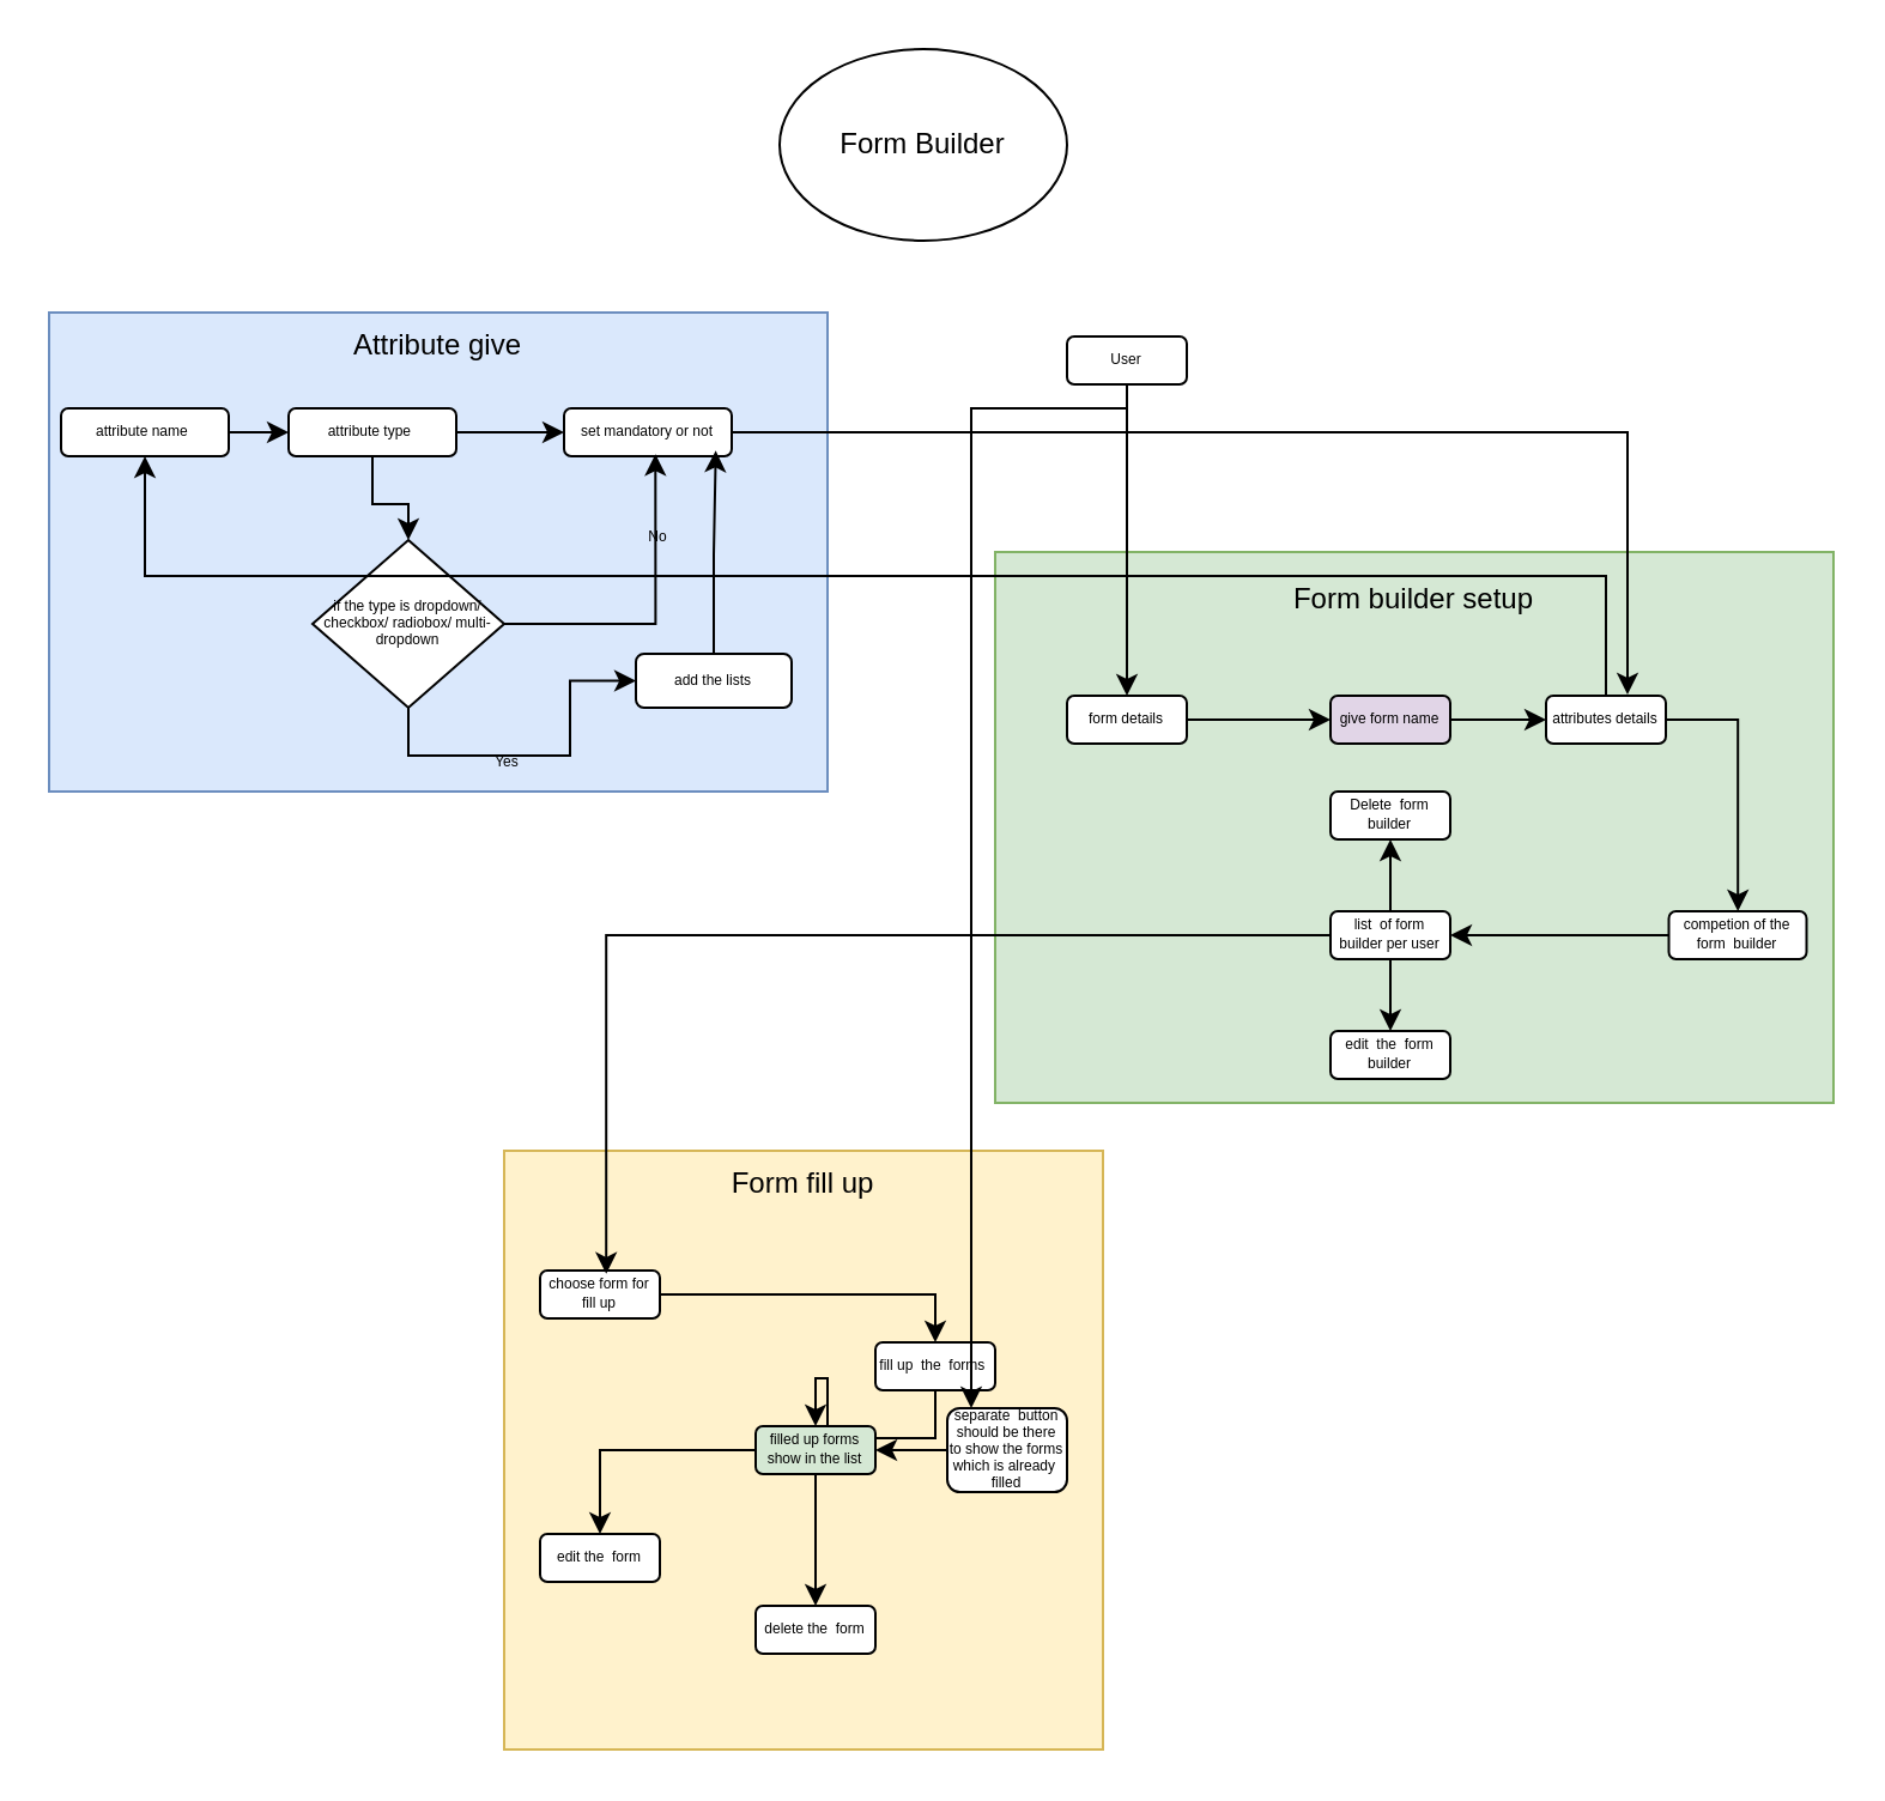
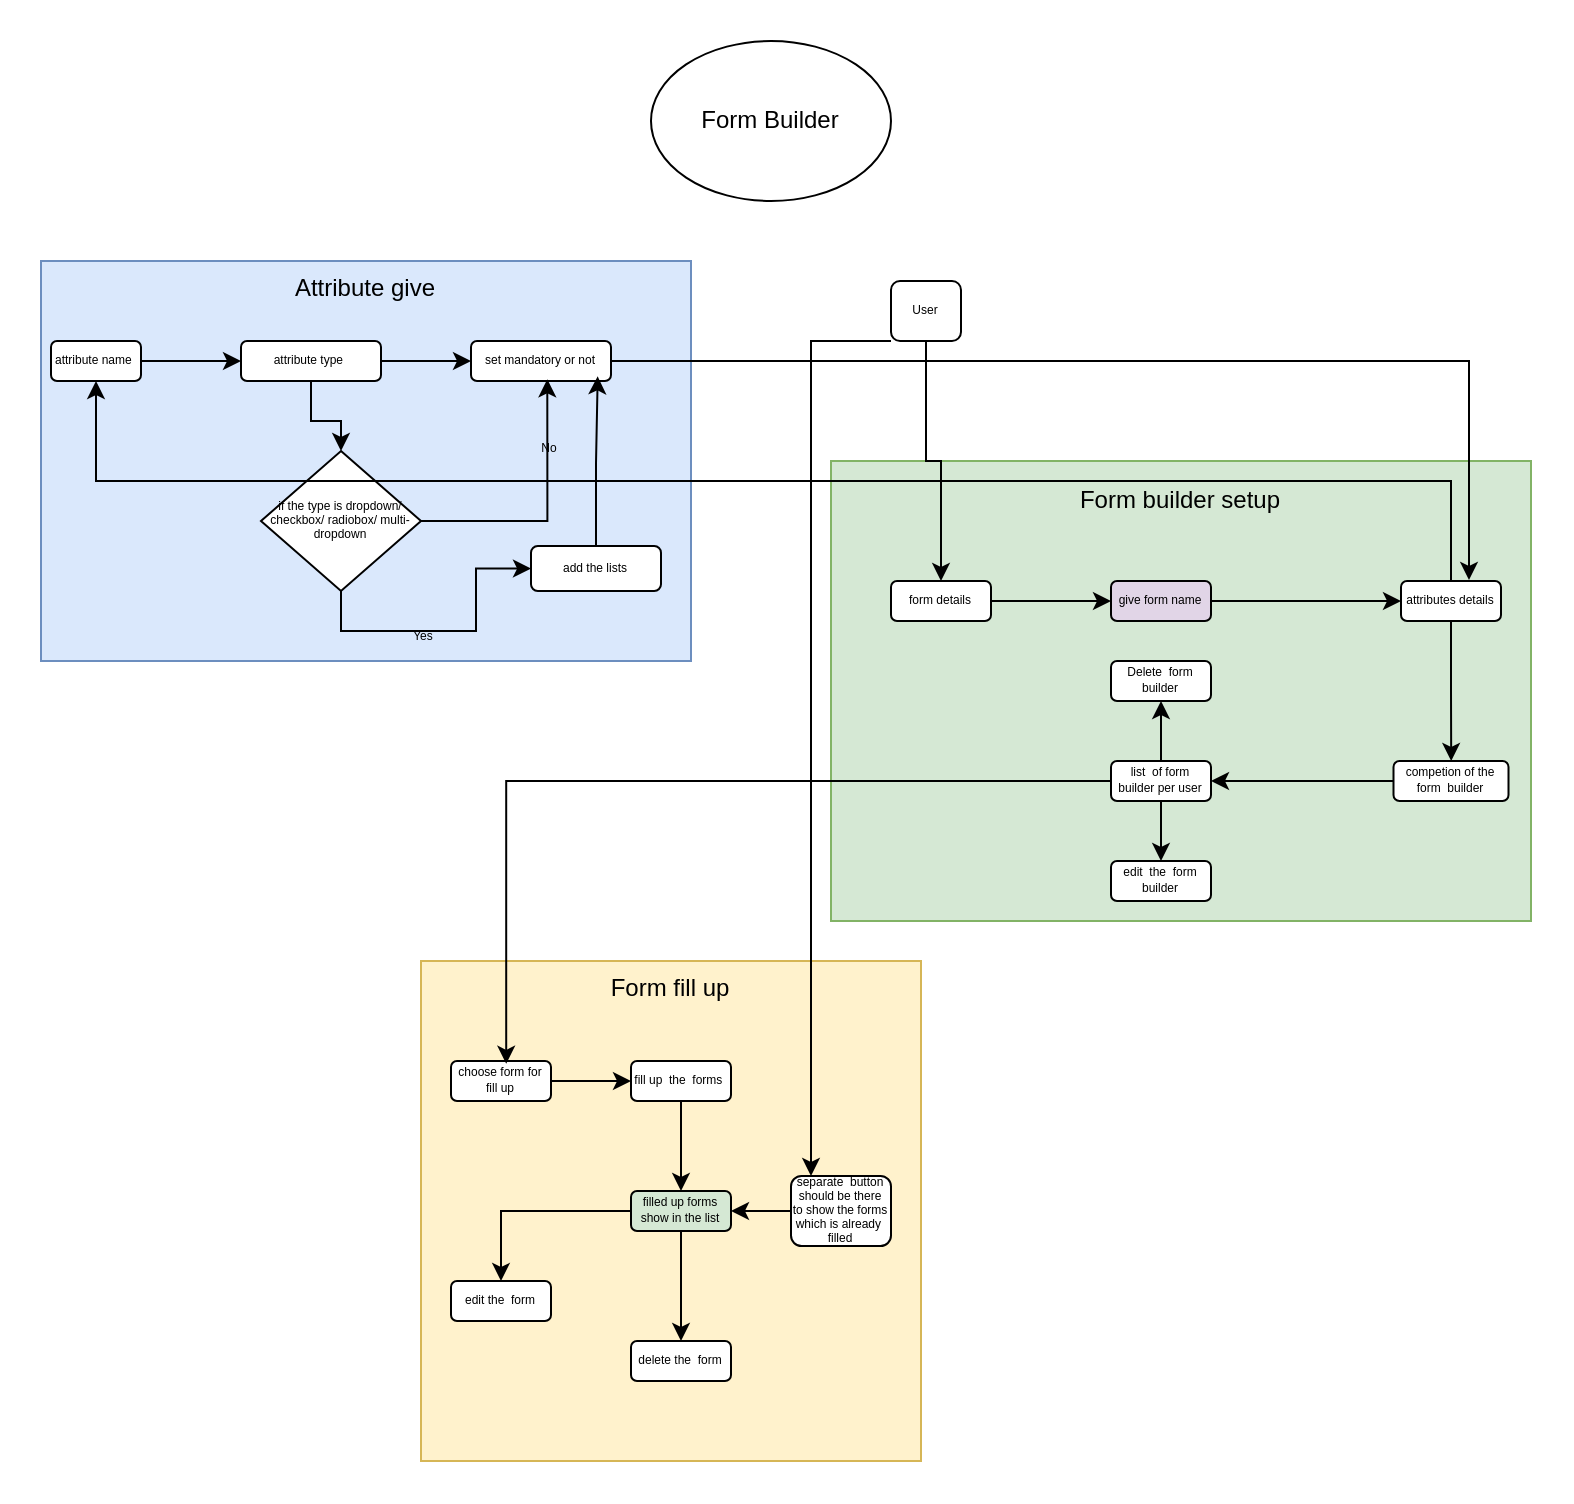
  <mxCell id="0" />
  <mxCell id="1" parent="0" />
  <mxCell id="2" value="Attribute give" style="rounded=0;whiteSpace=wrap;html=1;verticalAlign=top;fillColor=#dae8fc;strokeColor=#6c8ebf;" parent="1" vertex="1"><mxGeometry x="20" y="130" width="325" height="200" as="geometry" /></mxCell>
  <mxCell id="3" value="" style="edgeStyle=orthogonalEdgeStyle;rounded=0;orthogonalLoop=1;jettySize=auto;html=1;" parent="1" source="4" target="7" edge="1"><mxGeometry relative="1" as="geometry" /></mxCell>
- <mxCell id="4" value="attribute name&lt;span style=&quot;white-space: pre;&quot;&gt;&#09;&lt;/span&gt;" style="rounded=1;whiteSpace=wrap;html=1;fontSize=6;" parent="1" vertex="1"><mxGeometry x="25" y="170" width="70" height="20" as="geometry" /></mxCell>
+ <mxCell id="4" value="attribute name&lt;span style=&quot;white-space: pre;&quot;&gt;&#09;&lt;/span&gt;" style="rounded=1;whiteSpace=wrap;html=1;fontSize=6;" parent="1" vertex="1"><mxGeometry x="25" y="170" width="45" height="20" as="geometry" /></mxCell>
  <mxCell id="5" value="" style="edgeStyle=orthogonalEdgeStyle;rounded=0;orthogonalLoop=1;jettySize=auto;html=1;" parent="1" source="7" target="8" edge="1"><mxGeometry relative="1" as="geometry" /></mxCell>
  <mxCell id="6" style="edgeStyle=orthogonalEdgeStyle;rounded=0;orthogonalLoop=1;jettySize=auto;html=1;entryX=0.5;entryY=0;entryDx=0;entryDy=0;" parent="1" source="7" target="11" edge="1"><mxGeometry relative="1" as="geometry" /></mxCell>
  <mxCell id="7" value="attribute type&amp;nbsp;" style="rounded=1;whiteSpace=wrap;html=1;fontSize=6;" parent="1" vertex="1"><mxGeometry x="120" y="170" width="70" height="20" as="geometry" /></mxCell>
  <mxCell id="8" value="set mandatory or not" style="rounded=1;whiteSpace=wrap;html=1;fontSize=6;" parent="1" vertex="1"><mxGeometry x="235" y="170" width="70" height="20" as="geometry" /></mxCell>
  <mxCell id="9" value="" style="edgeStyle=orthogonalEdgeStyle;rounded=0;orthogonalLoop=1;jettySize=auto;html=1;exitX=0.5;exitY=1;exitDx=0;exitDy=0;labelBackgroundColor=none;" parent="1" source="11" target="12" edge="1"><mxGeometry relative="1" as="geometry" /></mxCell>
  <mxCell id="10" value="&lt;span style=&quot;font-size: 6px;&quot;&gt;Yes&lt;/span&gt;" style="edgeLabel;html=1;align=center;verticalAlign=middle;resizable=0;points=[];labelBackgroundColor=none;" parent="9" vertex="1" connectable="0"><mxGeometry x="-0.237" relative="1" as="geometry"><mxPoint x="4" as="offset" /></mxGeometry></mxCell>
  <mxCell id="11" value="if the type is dropdown/ checkbox/ radiobox/ multi-dropdown" style="rhombus;whiteSpace=wrap;html=1;fontSize=6;" parent="1" vertex="1"><mxGeometry x="130" y="225" width="80" height="70" as="geometry" /></mxCell>
  <mxCell id="12" value="add the lists" style="rounded=1;whiteSpace=wrap;html=1;fontSize=6;" parent="1" vertex="1"><mxGeometry x="265" y="272.5" width="65" height="22.5" as="geometry" /></mxCell>
  <mxCell id="13" style="edgeStyle=orthogonalEdgeStyle;rounded=0;orthogonalLoop=1;jettySize=auto;html=1;entryX=0.545;entryY=0.958;entryDx=0;entryDy=0;entryPerimeter=0;" parent="1" source="11" target="8" edge="1"><mxGeometry relative="1" as="geometry" /></mxCell>
  <mxCell id="14" value="&lt;font style=&quot;font-size: 6px;&quot;&gt;No&lt;/font&gt;" style="edgeLabel;html=1;align=center;verticalAlign=middle;resizable=0;points=[];labelBackgroundColor=none;" parent="13" vertex="1" connectable="0"><mxGeometry x="0.516" relative="1" as="geometry"><mxPoint as="offset" /></mxGeometry></mxCell>
  <mxCell id="15" value="&lt;p&gt;&lt;font style=&quot;font-size: 12px;&quot;&gt;Form builder setup&lt;/font&gt;&lt;/p&gt;" style="rounded=0;whiteSpace=wrap;html=1;verticalAlign=top;labelBackgroundColor=none;fillColor=#d5e8d4;strokeColor=#82b366;align=center;fontSize=6;" parent="1" vertex="1"><mxGeometry x="415" y="230" width="350" height="230" as="geometry" /></mxCell>
  <mxCell id="16" value="" style="edgeStyle=orthogonalEdgeStyle;rounded=0;orthogonalLoop=1;jettySize=auto;html=1;" parent="1" source="17" target="19" edge="1"><mxGeometry relative="1" as="geometry" /></mxCell>
  <mxCell id="17" value="&lt;h6&gt;&lt;font style=&quot;font-size: 6px; font-weight: normal;&quot;&gt;form details&lt;/font&gt;&lt;/h6&gt;" style="rounded=1;whiteSpace=wrap;html=1;fontSize=6;" parent="1" vertex="1"><mxGeometry x="445" y="290" width="50" height="20" as="geometry" /></mxCell>
  <mxCell id="18" value="" style="edgeStyle=orthogonalEdgeStyle;rounded=0;orthogonalLoop=1;jettySize=auto;html=1;" parent="1" source="19" target="22" edge="1"><mxGeometry relative="1" as="geometry" /></mxCell>
  <mxCell id="19" value="&lt;h6&gt;&lt;font&gt;&lt;span style=&quot;font-weight: normal;&quot;&gt;&lt;font style=&quot;font-size: 6px;&quot;&gt;give form name&lt;/font&gt;&lt;/span&gt;&lt;br&gt;&lt;/font&gt;&lt;/h6&gt;" style="rounded=1;whiteSpace=wrap;html=1;fontSize=6;fillColor=#e1d5e7;" parent="1" vertex="1"><mxGeometry x="555" y="290" width="50" height="20" as="geometry" /></mxCell>
  <mxCell id="20" value="" style="edgeStyle=orthogonalEdgeStyle;rounded=0;orthogonalLoop=1;jettySize=auto;html=1;" parent="1" source="22" target="24" edge="1"><mxGeometry relative="1" as="geometry" /></mxCell>
  <mxCell id="21" style="edgeStyle=orthogonalEdgeStyle;rounded=0;orthogonalLoop=1;jettySize=auto;html=1;exitX=0.5;exitY=0;exitDx=0;exitDy=0;" parent="1" source="22" target="4" edge="1"><mxGeometry relative="1" as="geometry" /></mxCell>
- <mxCell id="22" value="&lt;h6&gt;&lt;font&gt;&lt;span style=&quot;font-weight: normal;&quot;&gt;&lt;font style=&quot;font-size: 6px;&quot;&gt;attributes details&lt;/font&gt;&lt;/span&gt;&lt;br&gt;&lt;/font&gt;&lt;/h6&gt;" style="rounded=1;whiteSpace=wrap;html=1;fontSize=6;" parent="1" vertex="1"><mxGeometry x="645" y="290" width="50" height="20" as="geometry" /></mxCell>
+ <mxCell id="22" value="&lt;h6&gt;&lt;font&gt;&lt;span style=&quot;font-weight: normal;&quot;&gt;&lt;font style=&quot;font-size: 6px;&quot;&gt;attributes details&lt;/font&gt;&lt;/span&gt;&lt;br&gt;&lt;/font&gt;&lt;/h6&gt;" style="rounded=1;whiteSpace=wrap;html=1;fontSize=6;" parent="1" vertex="1"><mxGeometry x="700" y="290" width="50" height="20" as="geometry" /></mxCell>
  <mxCell id="23" style="edgeStyle=orthogonalEdgeStyle;rounded=0;orthogonalLoop=1;jettySize=auto;html=1;entryX=1;entryY=0.5;entryDx=0;entryDy=0;" parent="1" source="24" target="27" edge="1"><mxGeometry relative="1" as="geometry" /></mxCell>
  <mxCell id="24" value="&lt;h6&gt;&lt;font style=&quot;font-size: 6px; font-weight: normal;&quot;&gt;competion of the form&amp;nbsp; builder&lt;/font&gt;&lt;/h6&gt;" style="rounded=1;whiteSpace=wrap;html=1;fontSize=6;" parent="1" vertex="1"><mxGeometry x="696.25" y="380" width="57.5" height="20" as="geometry" /></mxCell>
  <mxCell id="25" value="" style="edgeStyle=orthogonalEdgeStyle;rounded=0;orthogonalLoop=1;jettySize=auto;html=1;" parent="1" source="27" target="28" edge="1"><mxGeometry relative="1" as="geometry" /></mxCell>
  <mxCell id="26" value="" style="edgeStyle=orthogonalEdgeStyle;rounded=0;orthogonalLoop=1;jettySize=auto;html=1;entryX=0.5;entryY=1;entryDx=0;entryDy=0;" parent="1" source="27" target="29" edge="1"><mxGeometry relative="1" as="geometry" /></mxCell>
  <mxCell id="27" value="&lt;h6&gt;&lt;font style=&quot;font-weight: normal; font-size: 6px;&quot;&gt;list&amp;nbsp; of form builder per user&lt;/font&gt;&lt;/h6&gt;" style="rounded=1;whiteSpace=wrap;html=1;fontSize=6;" parent="1" vertex="1"><mxGeometry x="555" y="380" width="50" height="20" as="geometry" /></mxCell>
  <mxCell id="28" value="&lt;h6&gt;&lt;font style=&quot;font-weight: normal; font-size: 6px;&quot;&gt;edit&amp;nbsp; the&amp;nbsp; form builder&lt;/font&gt;&lt;/h6&gt;" style="rounded=1;whiteSpace=wrap;html=1;fontSize=6;" parent="1" vertex="1"><mxGeometry x="555" y="430" width="50" height="20" as="geometry" /></mxCell>
  <mxCell id="29" value="&lt;h6&gt;&lt;font style=&quot;font-size: 6px; font-weight: normal;&quot;&gt;Delete&amp;nbsp; form builder&lt;/font&gt;&lt;/h6&gt;" style="rounded=1;whiteSpace=wrap;html=1;fontSize=6;" parent="1" vertex="1"><mxGeometry x="555" y="330" width="50" height="20" as="geometry" /></mxCell>
  <mxCell id="30" value="&lt;font style=&quot;font-size: 12px;&quot;&gt;Form fill up&lt;/font&gt;" style="whiteSpace=wrap;html=1;aspect=fixed;verticalAlign=top;fontSize=6;fillColor=#fff2cc;strokeColor=#d6b656;" parent="1" vertex="1"><mxGeometry x="210" y="480" width="250" height="250" as="geometry" /></mxCell>
  <mxCell id="31" value="" style="edgeStyle=orthogonalEdgeStyle;rounded=0;orthogonalLoop=1;jettySize=auto;html=1;" parent="1" source="32" target="34" edge="1"><mxGeometry relative="1" as="geometry" /></mxCell>
  <mxCell id="32" value="&lt;h6&gt;&lt;font style=&quot;font-weight: normal; font-size: 6px;&quot;&gt;choose form for fill up&lt;/font&gt;&lt;/h6&gt;" style="rounded=1;whiteSpace=wrap;html=1;fontSize=6;" parent="1" vertex="1"><mxGeometry x="225" y="530" width="50" height="20" as="geometry" /></mxCell>
  <mxCell id="33" value="" style="edgeStyle=orthogonalEdgeStyle;rounded=0;orthogonalLoop=1;jettySize=auto;html=1;" parent="1" source="34" target="37" edge="1"><mxGeometry relative="1" as="geometry" /></mxCell>
- <mxCell id="34" value="&lt;h6&gt;&lt;font style=&quot;font-weight: normal; font-size: 6px;&quot;&gt;fill up&amp;nbsp; the&amp;nbsp; forms&amp;nbsp;&lt;/font&gt;&lt;/h6&gt;" style="rounded=1;whiteSpace=wrap;html=1;fontSize=6;" parent="1" vertex="1"><mxGeometry x="365" y="560" width="50" height="20" as="geometry" /></mxCell>
+ <mxCell id="34" value="&lt;h6&gt;&lt;font style=&quot;font-weight: normal; font-size: 6px;&quot;&gt;fill up&amp;nbsp; the&amp;nbsp; forms&amp;nbsp;&lt;/font&gt;&lt;/h6&gt;" style="rounded=1;whiteSpace=wrap;html=1;fontSize=6;" parent="1" vertex="1"><mxGeometry x="315" y="530" width="50" height="20" as="geometry" /></mxCell>
  <mxCell id="35" value="" style="edgeStyle=orthogonalEdgeStyle;rounded=0;orthogonalLoop=1;jettySize=auto;html=1;" parent="1" source="37" target="41" edge="1"><mxGeometry relative="1" as="geometry" /></mxCell>
  <mxCell id="36" value="" style="edgeStyle=orthogonalEdgeStyle;rounded=0;orthogonalLoop=1;jettySize=auto;html=1;" parent="1" source="37" target="42" edge="1"><mxGeometry relative="1" as="geometry" /></mxCell>
  <mxCell id="37" value="&lt;h6&gt;&lt;font style=&quot;font-weight: normal; font-size: 6px;&quot;&gt;filled up forms show in the list&lt;/font&gt;&lt;/h6&gt;" style="rounded=1;whiteSpace=wrap;html=1;fontSize=6;fillColor=#d5e8d4;" parent="1" vertex="1"><mxGeometry x="315" y="595" width="50" height="20" as="geometry" /></mxCell>
  <mxCell id="38" style="edgeStyle=orthogonalEdgeStyle;rounded=0;orthogonalLoop=1;jettySize=auto;html=1;" parent="1" source="39" target="37" edge="1"><mxGeometry relative="1" as="geometry" /></mxCell>
  <mxCell id="39" value="&lt;h6&gt;&lt;font style=&quot;font-weight: normal; font-size: 6px;&quot;&gt;separate&amp;nbsp; button should be there to show the forms which is already&amp;nbsp; filled&lt;/font&gt;&lt;/h6&gt;" style="rounded=1;whiteSpace=wrap;html=1;fontSize=6;" parent="1" vertex="1"><mxGeometry x="395" y="587.5" width="50" height="35" as="geometry" /></mxCell>
  <mxCell id="40" style="edgeStyle=orthogonalEdgeStyle;rounded=0;orthogonalLoop=1;jettySize=auto;html=1;entryX=0.552;entryY=0.069;entryDx=0;entryDy=0;entryPerimeter=0;" parent="1" source="27" target="32" edge="1"><mxGeometry relative="1" as="geometry" /></mxCell>
  <mxCell id="41" value="&lt;h6&gt;&lt;font style=&quot;font-weight: normal; font-size: 6px;&quot;&gt;edit the&amp;nbsp; form&lt;/font&gt;&lt;/h6&gt;" style="rounded=1;whiteSpace=wrap;html=1;fontSize=6;" parent="1" vertex="1"><mxGeometry x="225" y="640" width="50" height="20" as="geometry" /></mxCell>
  <mxCell id="42" value="&lt;h6&gt;&lt;font style=&quot;font-weight: normal; font-size: 6px;&quot;&gt;delete the&amp;nbsp; form&lt;/font&gt;&lt;/h6&gt;" style="rounded=1;whiteSpace=wrap;html=1;fontSize=6;" parent="1" vertex="1"><mxGeometry x="315" y="670" width="50" height="20" as="geometry" /></mxCell>
  <mxCell id="43" style="edgeStyle=orthogonalEdgeStyle;rounded=0;orthogonalLoop=1;jettySize=auto;html=1;entryX=0.905;entryY=0.883;entryDx=0;entryDy=0;entryPerimeter=0;" parent="1" source="12" target="8" edge="1"><mxGeometry relative="1" as="geometry" /></mxCell>
  <mxCell id="44" value="Form Builder" style="ellipse;whiteSpace=wrap;html=1;" parent="1" vertex="1"><mxGeometry x="325" y="20" width="120" height="80" as="geometry" /></mxCell>
  <mxCell id="45" style="edgeStyle=orthogonalEdgeStyle;rounded=0;orthogonalLoop=1;jettySize=auto;html=1;entryX=0.5;entryY=0;entryDx=0;entryDy=0;" edge="1" parent="1" source="47" target="17"><mxGeometry relative="1" as="geometry" /></mxCell>
  <mxCell id="46" style="edgeStyle=orthogonalEdgeStyle;rounded=0;orthogonalLoop=1;jettySize=auto;html=1;" edge="1" parent="1" source="47" target="39"><mxGeometry relative="1" as="geometry"><Array as="points"><mxPoint x="405" y="170" /></Array></mxGeometry></mxCell>
- <mxCell id="47" value="&lt;h6&gt;&lt;font style=&quot;font-size: 6px; font-weight: normal;&quot;&gt;User&lt;/font&gt;&lt;/h6&gt;" style="rounded=1;whiteSpace=wrap;html=1;fontSize=6;" vertex="1" parent="1"><mxGeometry x="445" y="140" width="50" height="20" as="geometry" /></mxCell>
+ <mxCell id="47" value="&lt;h6&gt;&lt;font style=&quot;font-size: 6px; font-weight: normal;&quot;&gt;User&lt;/font&gt;&lt;/h6&gt;" style="rounded=1;whiteSpace=wrap;html=1;fontSize=6;" vertex="1" parent="1"><mxGeometry x="445" y="140" width="35" height="30" as="geometry" /></mxCell>
  <mxCell id="48" style="edgeStyle=orthogonalEdgeStyle;rounded=0;orthogonalLoop=1;jettySize=auto;html=1;entryX=0.68;entryY=-0.025;entryDx=0;entryDy=0;entryPerimeter=0;" edge="1" parent="1" source="8" target="22"><mxGeometry relative="1" as="geometry" /></mxCell>
